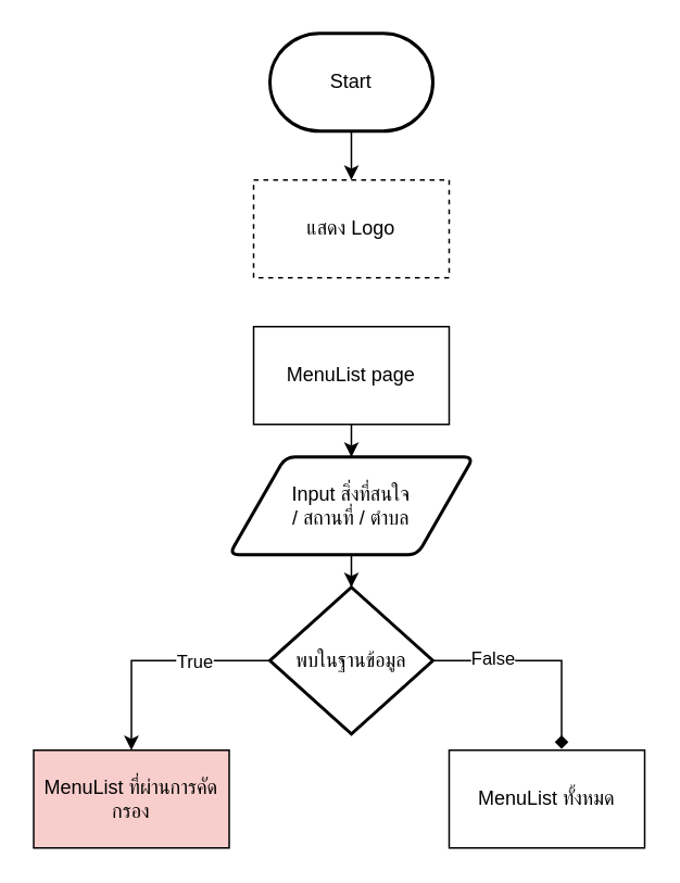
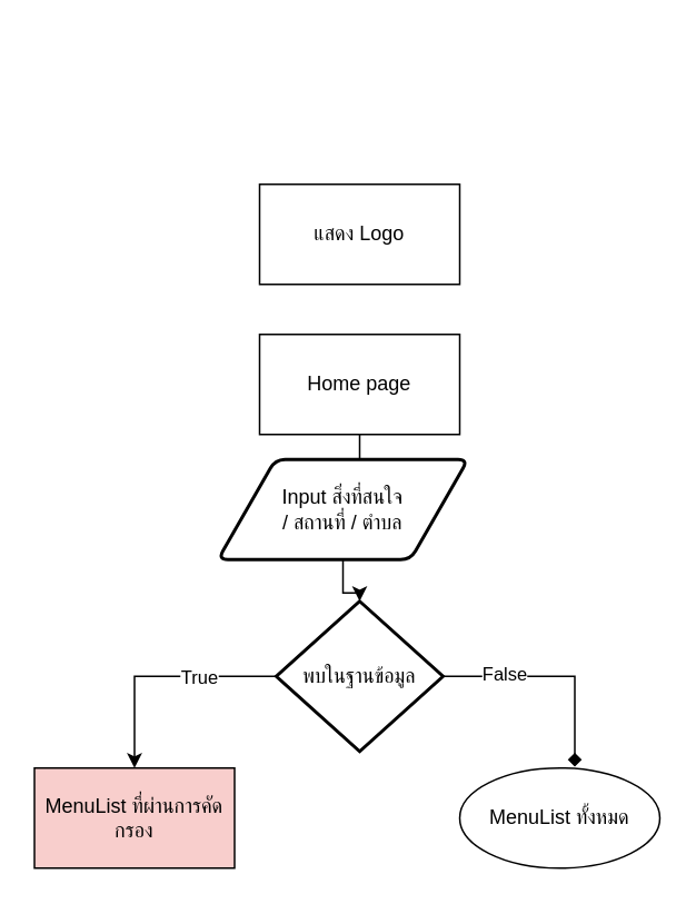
  <mxCell id="0" />
  <mxCell id="1" parent="0" />
- <mxCell id="2" style="edgeStyle=orthogonalEdgeStyle;rounded=0;orthogonalLoop=1;jettySize=auto;html=1;entryX=0.5;entryY=0;entryDx=0;entryDy=0;" parent="1" source="3" target="4" edge="1"><mxGeometry relative="1" as="geometry" /></mxCell>
- <mxCell id="3" value="Start" style="strokeWidth=2;html=1;shape=mxgraph.flowchart.terminator;whiteSpace=wrap;" parent="1" vertex="1"><mxGeometry x="165" y="20" width="100" height="60" as="geometry" /></mxCell>
- <mxCell id="4" value="แสดง Logo" style="rounded=0;whiteSpace=wrap;html=1;dashed=1;" parent="1" vertex="1"><mxGeometry x="155" y="110" width="120" height="60" as="geometry" /></mxCell>
+ <mxCell id="4" value="แสดง Logo" style="rounded=0;whiteSpace=wrap;html=1;" parent="1" vertex="1"><mxGeometry x="155" y="110" width="120" height="60" as="geometry" /></mxCell>
  <mxCell id="5" style="edgeStyle=orthogonalEdgeStyle;rounded=0;orthogonalLoop=1;jettySize=auto;html=1;entryX=0.5;entryY=0;entryDx=0;entryDy=0;" parent="1" source="6" target="8" edge="1"><mxGeometry relative="1" as="geometry" /></mxCell>
- <mxCell id="6" value="MenuList page" style="rounded=0;whiteSpace=wrap;html=1;" parent="1" vertex="1"><mxGeometry x="155" y="200" width="120" height="60" as="geometry" /></mxCell>
+ <mxCell id="6" value="Home page" style="rounded=0;whiteSpace=wrap;html=1;" parent="1" vertex="1"><mxGeometry x="155" y="200" width="120" height="60" as="geometry" /></mxCell>
  <mxCell id="7" style="edgeStyle=orthogonalEdgeStyle;rounded=0;orthogonalLoop=1;jettySize=auto;html=1;" parent="1" source="8" target="13" edge="1"><mxGeometry relative="1" as="geometry" /></mxCell>
- <mxCell id="8" value="Input สิ่งที่สนใจ &lt;br&gt;/ สถานที่ / ตำบล" style="shape=parallelogram;html=1;strokeWidth=2;perimeter=parallelogramPerimeter;whiteSpace=wrap;rounded=1;arcSize=12;size=0.23;" parent="1" vertex="1"><mxGeometry x="140" y="280" width="150" height="60" as="geometry" /></mxCell>
+ <mxCell id="8" value="Input สิ่งที่สนใจ &lt;br&gt;/ สถานที่ / ตำบล" style="shape=parallelogram;html=1;strokeWidth=2;perimeter=parallelogramPerimeter;whiteSpace=wrap;rounded=1;arcSize=12;size=0.23;" parent="1" vertex="1"><mxGeometry x="130" y="275" width="150" height="60" as="geometry" /></mxCell>
  <mxCell id="9" style="edgeStyle=orthogonalEdgeStyle;rounded=0;orthogonalLoop=1;jettySize=auto;html=1;entryX=0.5;entryY=0;entryDx=0;entryDy=0;" parent="1" source="13" target="14" edge="1"><mxGeometry relative="1" as="geometry" /></mxCell>
  <mxCell id="10" value="True" style="edgeLabel;html=1;align=center;verticalAlign=middle;resizable=0;points=[];" parent="9" vertex="1" connectable="0"><mxGeometry x="-0.281" y="3" relative="1" as="geometry"><mxPoint x="3" y="-3" as="offset" /></mxGeometry></mxCell>
  <mxCell id="11" style="edgeStyle=orthogonalEdgeStyle;rounded=0;orthogonalLoop=1;jettySize=auto;html=1;entryX=0.575;entryY=-0.013;entryDx=0;entryDy=0;entryPerimeter=0;endArrow=diamond;" parent="1" source="13" target="15" edge="1"><mxGeometry relative="1" as="geometry" /></mxCell>
  <mxCell id="12" value="False" style="edgeLabel;html=1;align=center;verticalAlign=middle;resizable=0;points=[];" parent="11" vertex="1" connectable="0"><mxGeometry x="-0.463" y="2" relative="1" as="geometry"><mxPoint as="offset" /></mxGeometry></mxCell>
  <mxCell id="13" value="พบในฐานข้อมูล" style="strokeWidth=2;html=1;shape=mxgraph.flowchart.decision;whiteSpace=wrap;" parent="1" vertex="1"><mxGeometry x="165" y="360" width="100" height="90" as="geometry" /></mxCell>
  <mxCell id="14" value="MenuList ที่ผ่านการคัดกรอง" style="rounded=0;whiteSpace=wrap;html=1;fillColor=#f8cecc;" parent="1" vertex="1"><mxGeometry x="20" y="460" width="120" height="60" as="geometry" /></mxCell>
- <mxCell id="15" value="MenuList ทั้งหมด" style="rounded=0;whiteSpace=wrap;html=1;" parent="1" vertex="1"><mxGeometry x="275" y="460" width="120" height="60" as="geometry" /></mxCell>
+ <mxCell id="15" value="MenuList ทั้งหมด" style="ellipse;whiteSpace=wrap;html=1;" parent="1" vertex="1"><mxGeometry x="275" y="460" width="120" height="60" as="geometry" /></mxCell>
